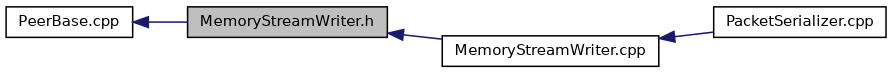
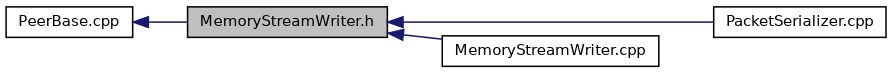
  digraph {
    rankdir=LR
    node [color=black fillcolor=white fontname=Helvetica fontsize=10 shape=record style=filled]
    edge [color=midnightblue dir=back fontname=Helvetica fontsize=10 labelfontname=Helvetica labelfontsize=10 style=solid]
    n1 [fillcolor=grey75 fontcolor=black height=0.2 label="MemoryStreamWriter.h" width=0.4]
    n2 [height=0.2 label="PacketSerializer.cpp" width=0.4]
    n3 [height=0.2 label="MemoryStreamWriter.cpp" width=0.4]
    n4 [height=0.2 label="PeerBase.cpp" width=0.4]
-   n3 -> n2
+   n1 -> n2
    n1 -> n3
    n4 -> n1
  }
